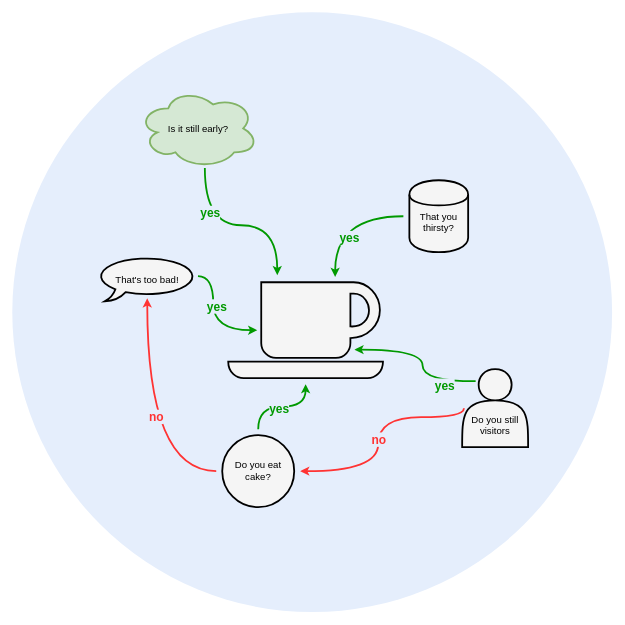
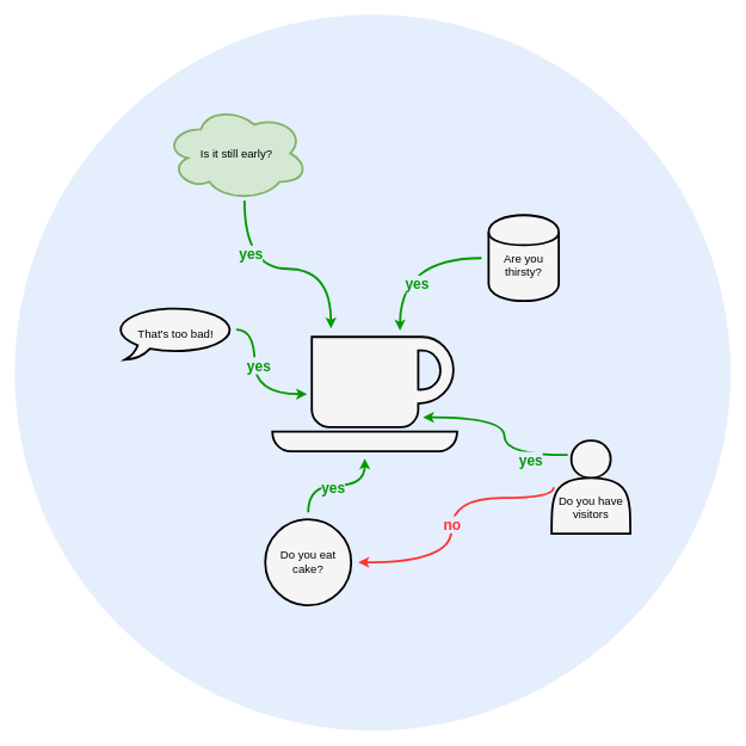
  <mxCell id="0" />
  <mxCell id="1" parent="0" />
  <mxCell id="2" value="" style="ellipse;whiteSpace=wrap;html=1;fillColor=#E5EEFC;strokeColor=none;" parent="1" vertex="1"><mxGeometry x="20" y="20" width="1000" height="1000" as="geometry" /></mxCell>
  <mxCell id="3" value="" style="shape=mxgraph.signs.food.coffee;html=1;verticalLabelPosition=bottom;verticalAlign=middle;fontSize=16;fontColor=#000000;plain-gray;fillColor=#F5F5F5;strokeColor=#000000;gradientColor=none;strokeWidth=3;perimeterSpacing=10;" parent="1" vertex="1"><mxGeometry x="380" y="470" width="258" height="160" as="geometry" /></mxCell>
  <mxCell id="4" value="" style="edgeStyle=orthogonalEdgeStyle;curved=1;html=1;fontSize=16;strokeColor=#009900;entryX=0.33;entryY=-0.01;entryPerimeter=0;strokeWidth=3;fontStyle=0;fontColor=#009900;" parent="1" source="6" target="3" edge="1"><mxGeometry x="455" y="185" as="geometry"><mxPoint x="460" y="500" as="targetPoint" /><Array as="points"><mxPoint x="341" y="375" /><mxPoint x="462" y="375" /></Array></mxGeometry></mxCell>
  <mxCell id="5" value="yes" style="text;html=1;resizable=0;points=[];align=center;verticalAlign=middle;labelBackgroundColor=#E5EEFC;fontSize=20;fontColor=#009900;fontStyle=1" parent="4" vertex="1" connectable="0"><mxGeometry x="-0.112" y="1" relative="1" as="geometry"><mxPoint x="-29" y="-21" as="offset" /></mxGeometry></mxCell>
  <mxCell id="6" value="&lt;div&gt;Is it still early?&lt;/div&gt;" style="ellipse;shape=cloud;whiteSpace=wrap;html=1;fontFamily=Helvetica;fontSize=16;fontColor=#000000;align=center;strokeColor=#82b366;strokeWidth=3;fillColor=#d5e8d4;perimeterSpacing=0;" parent="1" vertex="1"><mxGeometry x="230" y="147" width="200" height="133" as="geometry" /></mxCell>
  <mxCell id="7" value="" style="edgeStyle=orthogonalEdgeStyle;curved=1;rounded=0;html=1;jettySize=auto;orthogonalLoop=1;fontSize=16;fontColor=#009900;exitX=0;exitY=0.5;strokeColor=#009900;entryX=0.677;entryY=0.007;entryPerimeter=0;strokeWidth=3;fontStyle=0" parent="1" source="9" target="3" edge="1"><mxGeometry x="627" y="195" as="geometry"><mxPoint x="610" y="440" as="sourcePoint" /><mxPoint x="557" y="489.833" as="targetPoint" /></mxGeometry></mxCell>
  <mxCell id="8" value="yes" style="text;html=1;resizable=0;points=[];align=center;verticalAlign=middle;labelBackgroundColor=#E5EEFC;fontColor=#009900;fontSize=20;fontStyle=1" parent="7" vertex="1" connectable="0"><mxGeometry relative="1" as="geometry"><mxPoint x="17" y="35" as="offset" /></mxGeometry></mxCell>
- <mxCell id="9" value="&lt;div style=&quot;line-height: 120%&quot;&gt;&lt;br&gt;&lt;/div&gt;&lt;div style=&quot;line-height: 120%&quot;&gt;That you thirsty?&lt;/div&gt;" style="shape=cylinder;whiteSpace=wrap;html=1;fontFamily=Helvetica;fontSize=16;fontColor=#000000;align=center;strokeColor=#000000;strokeWidth=3;fillColor=#F5F5F5;perimeterSpacing=10;" parent="1" vertex="1"><mxGeometry x="682" y="300" width="98" height="120" as="geometry" /></mxCell>
+ <mxCell id="9" value="&lt;div style=&quot;line-height: 120%&quot;&gt;&lt;br&gt;&lt;/div&gt;&lt;div style=&quot;line-height: 120%&quot;&gt;Are you thirsty?&lt;/div&gt;" style="shape=cylinder;whiteSpace=wrap;html=1;fontFamily=Helvetica;fontSize=16;fontColor=#000000;align=center;strokeColor=#000000;strokeWidth=3;fillColor=#F5F5F5;perimeterSpacing=10;" parent="1" vertex="1"><mxGeometry x="682" y="300" width="98" height="120" as="geometry" /></mxCell>
  <mxCell id="10" value="" style="edgeStyle=orthogonalEdgeStyle;rounded=0;html=1;jettySize=auto;orthogonalLoop=1;fontSize=16;fontColor=#009900;curved=1;strokeColor=#009900;entryX=0.5;entryY=1;entryPerimeter=0;strokeWidth=3;fontStyle=0" parent="1" source="12" target="3" edge="1"><mxGeometry x="560" y="385" as="geometry"><mxPoint x="490" y="620" as="targetPoint" /></mxGeometry></mxCell>
  <mxCell id="11" value="yes" style="text;html=1;resizable=0;points=[];align=center;verticalAlign=middle;labelBackgroundColor=#E5EEFC;fontSize=20;fontColor=#009900;fontStyle=1" parent="10" vertex="1" connectable="0"><mxGeometry x="0.073" y="-3" relative="1" as="geometry"><mxPoint x="-11" as="offset" /></mxGeometry></mxCell>
  <mxCell id="12" value="Do you eat cake?" style="ellipse;whiteSpace=wrap;html=1;strokeWidth=3;fontSize=16;fontColor=#000000;plain-gray;gradientColor=none;strokeColor=#000000;perimeterSpacing=10;" parent="1" vertex="1"><mxGeometry x="370" y="725" width="120" height="120" as="geometry" /></mxCell>
  <mxCell id="13" value="" style="edgeStyle=orthogonalEdgeStyle;curved=1;rounded=0;html=1;jettySize=auto;orthogonalLoop=1;fontSize=16;fontColor=#000000;strokeColor=#FF3333;entryX=1;entryY=0.5;exitX=0.1;exitY=0.5;strokeWidth=3;exitPerimeter=0;" parent="1" source="23" target="12" edge="1"><mxGeometry x="690" y="426" as="geometry"><mxPoint x="620.333" y="739.833" as="targetPoint" /><Array as="points"><mxPoint x="630" y="695" /><mxPoint x="630" y="785" /></Array></mxGeometry></mxCell>
  <mxCell id="14" value="no" style="text;html=1;resizable=0;points=[];align=center;verticalAlign=middle;labelBackgroundColor=#E5EEFC;fontSize=20;fontColor=#FF3333;fontStyle=1" parent="13" vertex="1" connectable="0"><mxGeometry x="-0.052" y="1" relative="1" as="geometry"><mxPoint x="-1" y="15" as="offset" /></mxGeometry></mxCell>
  <mxCell id="15" value="That's too bad!" style="strokeWidth=3;whiteSpace=wrap;html=1;shape=mxgraph.basic.oval_callout;fontFamily=Helvetica;fontSize=16;fontColor=#000000;align=center;strokeColor=#000000;fillColor=#F5F5F5;perimeterSpacing=10;" parent="1" vertex="1"><mxGeometry x="160" y="427" width="170" height="75" as="geometry" /></mxCell>
- <mxCell id="16" value="" style="edgeStyle=orthogonalEdgeStyle;rounded=0;html=1;jettySize=auto;orthogonalLoop=1;fontSize=16;fontColor=#000000;curved=1;strokeColor=#FF3333;strokeWidth=3;entryX=0.5;entryY=0.84;entryPerimeter=0;" parent="1" source="12" target="15" edge="1"><mxGeometry x="350" y="435" as="geometry"><mxPoint x="245" y="540" as="targetPoint" /><Array as="points"><mxPoint x="245" y="785" /></Array></mxGeometry></mxCell>
- <mxCell id="17" value="no" style="text;html=1;resizable=0;points=[];align=center;verticalAlign=middle;labelBackgroundColor=#E5EEFC;fontSize=20;fontColor=#FF3333;fontStyle=1" parent="16" vertex="1" connectable="0"><mxGeometry x="-0.237" y="-25" relative="1" as="geometry"><mxPoint x="-11" y="-53" as="offset" /></mxGeometry></mxCell>
  <mxCell id="18" value="" style="endArrow=classic;html=1;fontSize=16;fontColor=#009900;exitX=0.25;exitY=0.2;edgeStyle=orthogonalEdgeStyle;curved=1;strokeColor=#009900;entryX=0.793;entryY=0.68;entryPerimeter=0;strokeWidth=3;fontStyle=0;exitPerimeter=0;" parent="1" source="23" target="3" edge="1"><mxGeometry x="690" y="320" width="50" height="50" as="geometry"><mxPoint x="670" y="840" as="sourcePoint" /><mxPoint x="620.333" y="554.833" as="targetPoint" /></mxGeometry></mxCell>
  <mxCell id="19" value="&lt;span&gt;&lt;font style=&quot;font-size: 20px&quot;&gt;&lt;b&gt;yes&lt;/b&gt;&lt;/font&gt;&lt;/span&gt;" style="text;html=1;resizable=0;points=[];align=center;verticalAlign=middle;labelBackgroundColor=#E5EEFC;fontSize=16;fontColor=#009900;" parent="18" vertex="1" connectable="0"><mxGeometry relative="1" as="geometry"><mxPoint x="36" y="45" as="offset" /></mxGeometry></mxCell>
  <mxCell id="20" value="" style="edgeStyle=orthogonalEdgeStyle;curved=1;html=1;fontSize=16;strokeColor=#009900;entryX=0.21;entryY=0.5;entryPerimeter=0;strokeWidth=3;fontStyle=0;fontColor=#009900;exitX=0.945;exitY=0.45;exitPerimeter=0;" parent="1" source="15" target="3" edge="1"><mxGeometry x="430" y="335" as="geometry"><mxPoint x="410" y="570" as="targetPoint" /></mxGeometry></mxCell>
  <mxCell id="21" value="yes" style="text;html=1;resizable=0;points=[];align=center;verticalAlign=middle;labelBackgroundColor=#E5EEFC;fontSize=20;fontColor=#009900;fontStyle=1" parent="20" vertex="1" connectable="0"><mxGeometry x="-0.511" y="14" relative="1" as="geometry"><mxPoint x="-9" y="29" as="offset" /></mxGeometry></mxCell>
  <mxCell id="22" value="&amp;nbsp; &amp;nbsp;&amp;nbsp;" style="text;html=1;resizable=0;points=[];autosize=1;align=left;verticalAlign=top;spacingTop=-4;fontSize=16;fontColor=#663300;" parent="1" vertex="1"><mxGeometry x="667" y="775" width="30" height="20" as="geometry" /></mxCell>
- <mxCell id="23" value="&lt;div&gt;&lt;br&gt;&lt;/div&gt;&lt;div&gt;&lt;br&gt;&lt;/div&gt;&lt;div&gt;&lt;br&gt;&lt;/div&gt;&lt;div&gt;Do you still visitors&lt;/div&gt;" style="shape=actor;whiteSpace=wrap;html=1;fontFamily=Helvetica;fontSize=16;fontColor=#000000;align=center;strokeColor=#000000;strokeWidth=3;fillColor=#F5F5F5;perimeterSpacing=10;" parent="1" vertex="1"><mxGeometry x="770" y="615" width="110" height="130" as="geometry" /></mxCell>
+ <mxCell id="23" value="&lt;div&gt;&lt;br&gt;&lt;/div&gt;&lt;div&gt;&lt;br&gt;&lt;/div&gt;&lt;div&gt;&lt;br&gt;&lt;/div&gt;&lt;div&gt;Do you have visitors&lt;/div&gt;" style="shape=actor;whiteSpace=wrap;html=1;fontFamily=Helvetica;fontSize=16;fontColor=#000000;align=center;strokeColor=#000000;strokeWidth=3;fillColor=#F5F5F5;perimeterSpacing=10;" parent="1" vertex="1"><mxGeometry x="770" y="615" width="110" height="130" as="geometry" /></mxCell>
